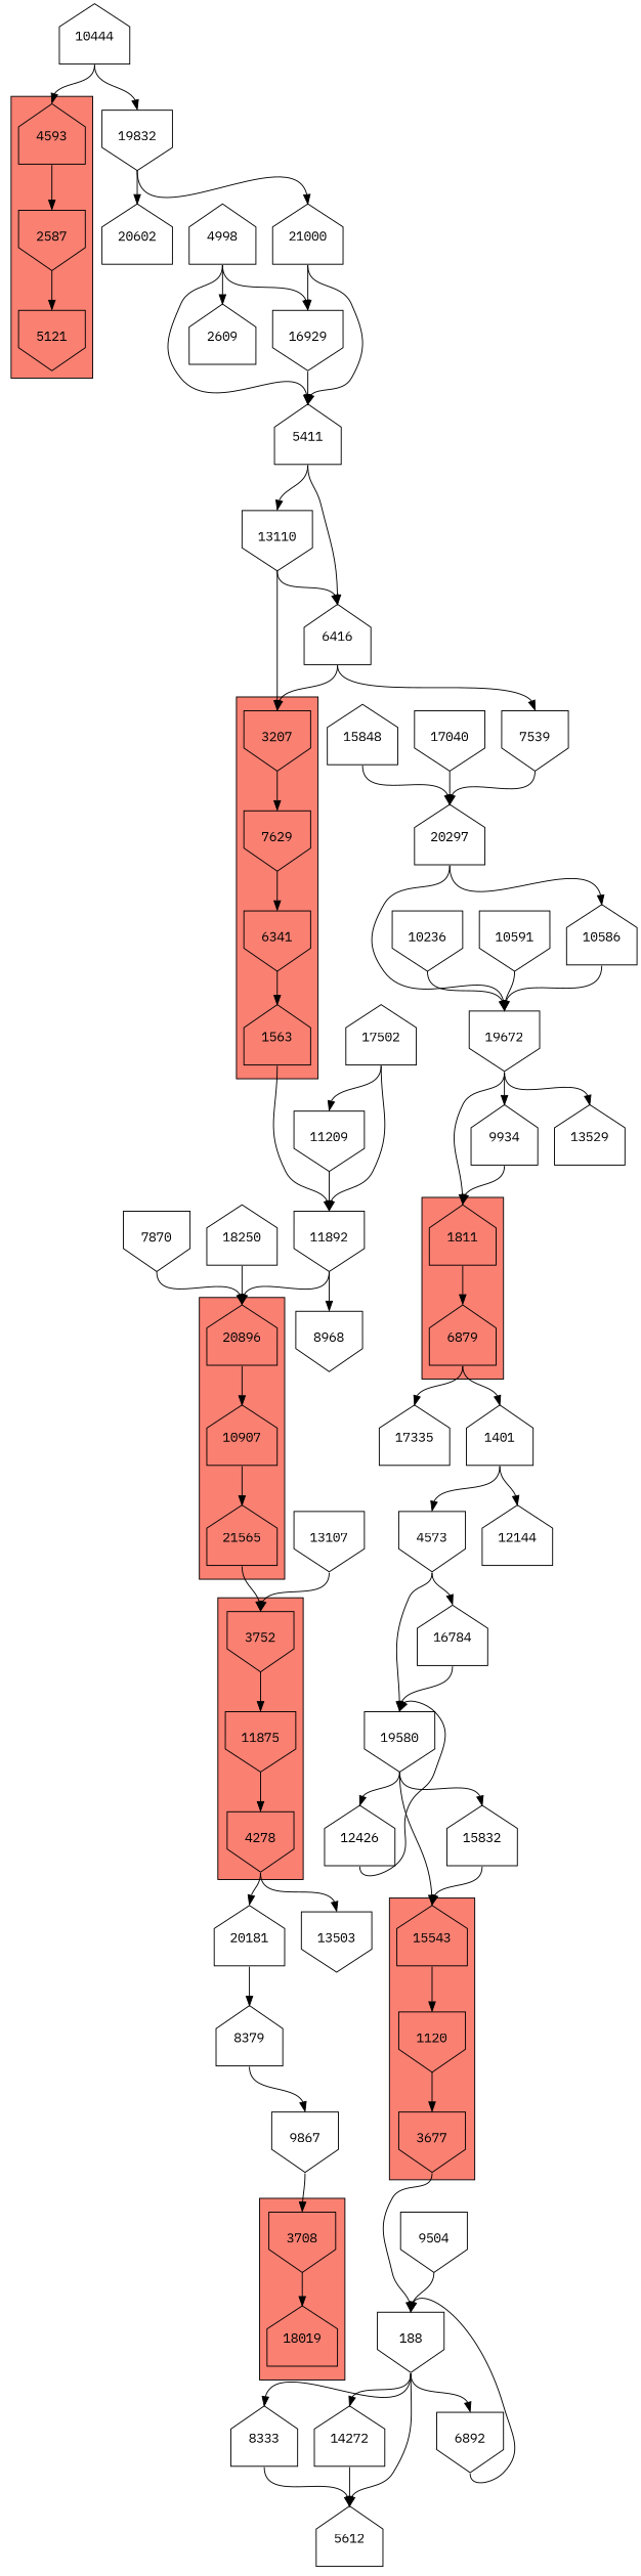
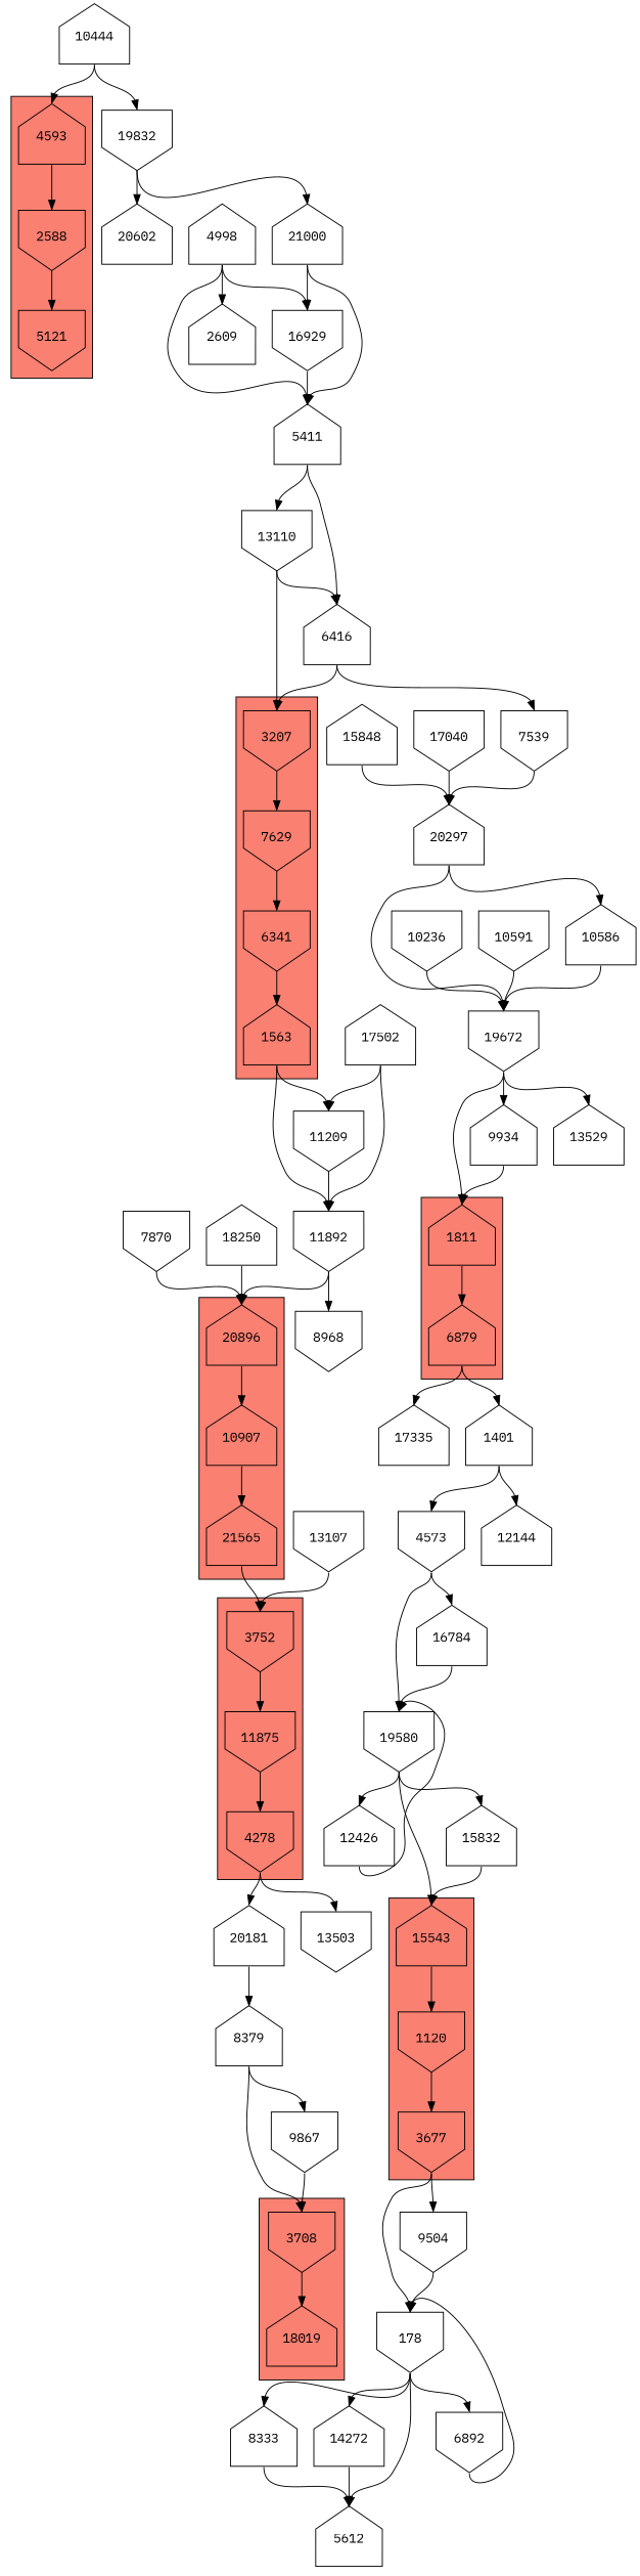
  digraph {
    fontname="IBM Plex Mono"
    node [fontname="IBM Plex Mono" shape=house]
    edge [fontname="IBM Plex Mono" headport=n tailport=s]
    4593 [height=1 width=1]
-   2587 [height=1 shape=invhouse width=1]
+   2587 [height=1 shape=invhouse width=1 label=2588]
    5121 [height=1 shape=invhouse width=1]
    3207 [height=1 shape=invhouse width=1]
    7629 [height=1 shape=invhouse width=1]
    6341 [height=1 shape=invhouse width=1]
    1563 [height=1 width=1]
    20896 [height=1 width=1]
    10907 [height=1 width=1]
    21565 [height=1 width=1]
    3752 [height=1 shape=invhouse width=1]
    11875 [height=1 shape=invhouse width=1]
    4278 [height=1 shape=invhouse width=1]
    3708 [height=1 shape=invhouse width=1]
    18019 [height=1 width=1]
    1811 [height=1 width=1]
    6879 [height=1 width=1]
    15543 [height=1 width=1]
    1120 [height=1 shape=invhouse width=1]
    3677 [height=1 shape=invhouse width=1]
    11209 [height=1 shape=invhouse width=1]
    11892 [height=1 shape=invhouse width=1]
    13503 [height=1 shape=invhouse width=1]
    20181 [height=1 width=1]
    1401 [height=1 width=1]
    17335 [height=1 width=1]
-   178 [height=1 shape=invhouse width=1 label=188]
+   178 [height=1 shape=invhouse width=1]
    9504 [height=1 shape=invhouse width=1]
    8968 [height=1 shape=invhouse width=1]
    8379 [height=1 width=1]
    4573 [height=1 shape=invhouse width=1]
    12144 [height=1 width=1]
    5612 [height=1 width=1]
    8333 [height=1 width=1]
    14272 [height=1 width=1]
    6892 [height=1 shape=invhouse width=1]
    10444 [height=1 width=1]
    19832 [height=1 shape=invhouse width=1]
    20602 [height=1 width=1]
    21000 [height=1 width=1]
    5411 [height=1 width=1]
    16929 [height=1 shape=invhouse width=1]
    6416 [height=1 width=1]
    13110 [height=1 shape=invhouse width=1]
    7539 [height=1 shape=invhouse width=1]
    20297 [height=1 width=1]
    9867 [height=1 shape=invhouse width=1]
    13107 [height=1 shape=invhouse width=1]
    7870 [height=1 shape=invhouse width=1]
    18250 [height=1 width=1]
    17502 [height=1 width=1]
    10586 [height=1 width=1]
    19672 [height=1 shape=invhouse width=1]
    9934 [height=1 width=1]
    13529 [height=1 width=1]
    16784 [height=1 width=1]
    19580 [height=1 shape=invhouse width=1]
    12426 [height=1 width=1]
    15832 [height=1 width=1]
    10236 [height=1 shape=invhouse width=1]
    10591 [height=1 shape=invhouse width=1]
    15848 [height=1 width=1]
    17040 [height=1 shape=invhouse width=1]
    4998 [height=1 width=1]
    2609 [height=1 width=1]
    subgraph cluster_1 {
      fillcolor=salmon
      style=filled
      4593
      2587
      5121
    }
    subgraph cluster_2 {
      fillcolor=salmon
      style=filled
      3207
      7629
      6341
      1563
    }
    subgraph cluster_3 {
      fillcolor=salmon
      style=filled
      20896
      10907
      21565
    }
    subgraph cluster_4 {
      fillcolor=salmon
      style=filled
      3752
      11875
      4278
    }
    subgraph cluster_5 {
      fillcolor=salmon
      style=filled
      3708
      18019
    }
    subgraph cluster_6 {
      fillcolor=salmon
      style=filled
      1811
      6879
    }
    subgraph cluster_7 {
      fillcolor=salmon
      style=filled
      15543
      1120
      3677
    }
    4593 -> 2587
    2587 -> 5121
    3207 -> 7629
    7629 -> 6341
    6341 -> 1563
+   1563 -> 11209
    1563 -> 11892
    20896 -> 10907
    10907 -> 21565
    21565 -> 3752
    3752 -> 11875
    11875 -> 4278
    4278 -> 13503
    4278 -> 20181
    3708 -> 18019
    1811 -> 6879
    6879 -> 1401
    6879 -> 17335
    15543 -> 1120
    1120 -> 3677
    3677 -> 178
+   3677 -> 9504
    11209 -> 11892
    11892 -> 20896
    11892 -> 8968
    20181 -> 8379
    1401 -> 4573
    1401 -> 12144
    178 -> 5612
    178 -> 8333
    178 -> 14272
    178 -> 6892
    9504 -> 178
+   8379 -> 3708
    8379 -> 9867
    4573 -> 16784
    4573 -> 19580
    8333 -> 5612
    14272 -> 5612
    6892 -> 178
    10444 -> 4593
    10444 -> 19832
    19832 -> 20602
    19832 -> 21000
    21000 -> 5411
    21000 -> 16929
    5411 -> 6416
    5411 -> 13110
    16929 -> 5411
    6416 -> 3207
    6416 -> 7539
    13110 -> 3207
    13110 -> 6416
    7539 -> 20297
    20297 -> 10586
    20297 -> 19672
    9867 -> 3708
    13107 -> 3752
    7870 -> 20896
    18250 -> 20896
    17502 -> 11209
    17502 -> 11892
    10586 -> 19672
    19672 -> 1811
    19672 -> 9934
    19672 -> 13529
    9934 -> 1811
    16784 -> 19580
    19580 -> 15543
    19580 -> 12426
    19580 -> 15832
    12426 -> 19580
    15832 -> 15543
    10236 -> 19672
    10591 -> 19672
    15848 -> 20297
    17040 -> 20297
    4998 -> 5411
    4998 -> 16929
    4998 -> 2609
  }
